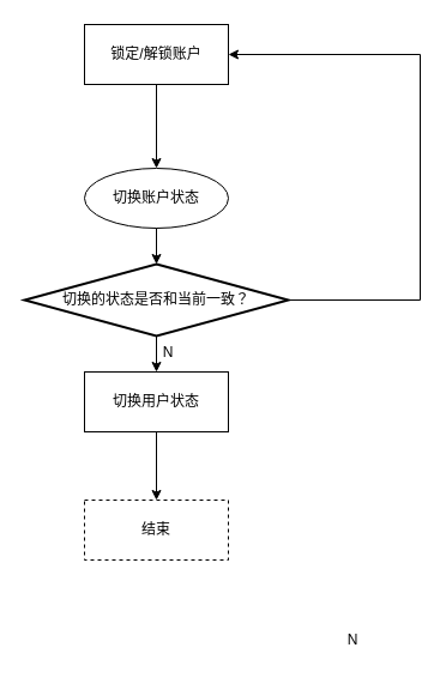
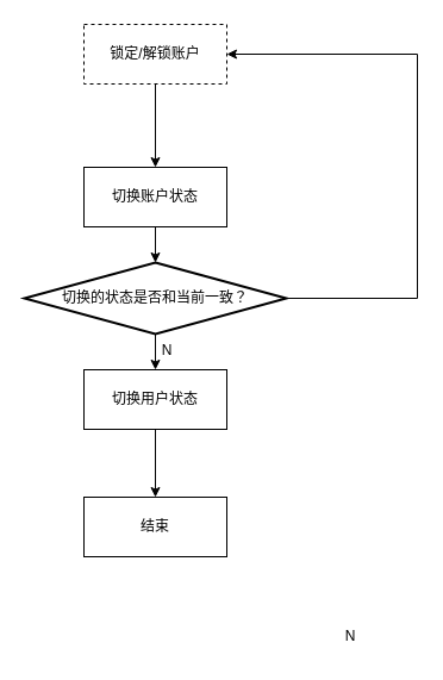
  <mxCell id="0" />
  <mxCell id="1" parent="0" />
  <mxCell id="2" style="edgeStyle=orthogonalEdgeStyle;rounded=0;orthogonalLoop=1;jettySize=auto;html=1;exitX=0.5;exitY=1;exitDx=0;exitDy=0;entryX=0.5;entryY=0;entryDx=0;entryDy=0;" parent="1" source="3" target="7" edge="1"><mxGeometry relative="1" as="geometry" /></mxCell>
- <mxCell id="3" value="锁定/解锁账户" style="rounded=0;whiteSpace=wrap;html=1;" parent="1" vertex="1"><mxGeometry x="70" y="20" width="120" height="50" as="geometry" /></mxCell>
+ <mxCell id="3" value="锁定/解锁账户" style="rounded=0;whiteSpace=wrap;html=1;dashed=1;" parent="1" vertex="1"><mxGeometry x="70" y="20" width="120" height="50" as="geometry" /></mxCell>
  <mxCell id="4" style="edgeStyle=orthogonalEdgeStyle;rounded=0;orthogonalLoop=1;jettySize=auto;html=1;exitX=0.5;exitY=1;exitDx=0;exitDy=0;exitPerimeter=0;entryX=0.5;entryY=0;entryDx=0;entryDy=0;" edge="1" parent="1" source="6" target="10"><mxGeometry relative="1" as="geometry" /></mxCell>
  <mxCell id="5" style="edgeStyle=orthogonalEdgeStyle;rounded=0;orthogonalLoop=1;jettySize=auto;html=1;exitX=1;exitY=0.5;exitDx=0;exitDy=0;exitPerimeter=0;entryX=1;entryY=0.5;entryDx=0;entryDy=0;" edge="1" parent="1" source="6" target="3"><mxGeometry relative="1" as="geometry"><Array as="points"><mxPoint x="350" y="250" /><mxPoint x="350" y="45" /></Array></mxGeometry></mxCell>
  <mxCell id="6" value="切换的状态是否和当前一致？" style="strokeWidth=2;html=1;shape=mxgraph.flowchart.decision;whiteSpace=wrap;" parent="1" vertex="1"><mxGeometry x="20" y="220" width="220" height="60" as="geometry" /></mxCell>
- <mxCell id="7" value="切换账户状态" style="ellipse;whiteSpace=wrap;html=1;" parent="1" vertex="1"><mxGeometry x="70" y="140" width="120" height="50" as="geometry" /></mxCell>
+ <mxCell id="7" value="切换账户状态" style="rounded=0;whiteSpace=wrap;html=1;" parent="1" vertex="1"><mxGeometry x="70" y="140" width="120" height="50" as="geometry" /></mxCell>
  <mxCell id="8" value="N" style="text;strokeColor=none;align=center;fillColor=none;html=1;verticalAlign=middle;whiteSpace=wrap;rounded=0;" parent="1" vertex="1"><mxGeometry x="126" y="279" width="27.5" height="30" as="geometry" /></mxCell>
  <mxCell id="9" style="edgeStyle=orthogonalEdgeStyle;rounded=0;orthogonalLoop=1;jettySize=auto;html=1;exitX=0.5;exitY=1;exitDx=0;exitDy=0;entryX=0.5;entryY=0;entryDx=0;entryDy=0;" edge="1" parent="1" source="10" target="11"><mxGeometry relative="1" as="geometry" /></mxCell>
  <mxCell id="10" value="切换用户状态" style="rounded=0;whiteSpace=wrap;html=1;" parent="1" vertex="1"><mxGeometry x="70" y="310" width="120" height="50" as="geometry" /></mxCell>
- <mxCell id="11" value="结束" style="rounded=0;whiteSpace=wrap;html=1;dashed=1;" parent="1" vertex="1"><mxGeometry x="70" y="417" width="120" height="50" as="geometry" /></mxCell>
+ <mxCell id="11" value="结束" style="rounded=0;whiteSpace=wrap;html=1;" parent="1" vertex="1"><mxGeometry x="70" y="417" width="120" height="50" as="geometry" /></mxCell>
  <mxCell id="12" value="N" style="text;strokeColor=none;align=center;fillColor=none;html=1;verticalAlign=middle;whiteSpace=wrap;rounded=0;" vertex="1" parent="1"><mxGeometry x="280" y="519" width="27.5" height="30" as="geometry" /></mxCell>
  <mxCell id="13" style="edgeStyle=orthogonalEdgeStyle;rounded=0;orthogonalLoop=1;jettySize=auto;html=1;exitX=0.5;exitY=1;exitDx=0;exitDy=0;entryX=0.5;entryY=0;entryDx=0;entryDy=0;entryPerimeter=0;" edge="1" parent="1" source="7" target="6"><mxGeometry relative="1" as="geometry" /></mxCell>
